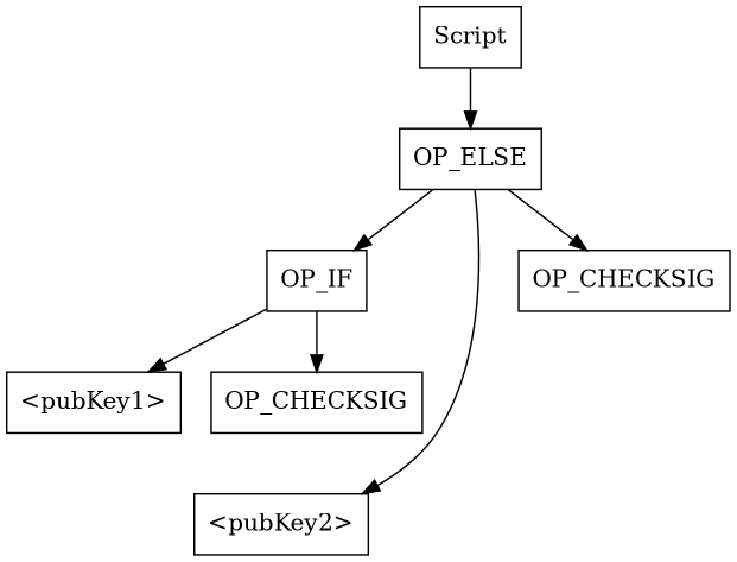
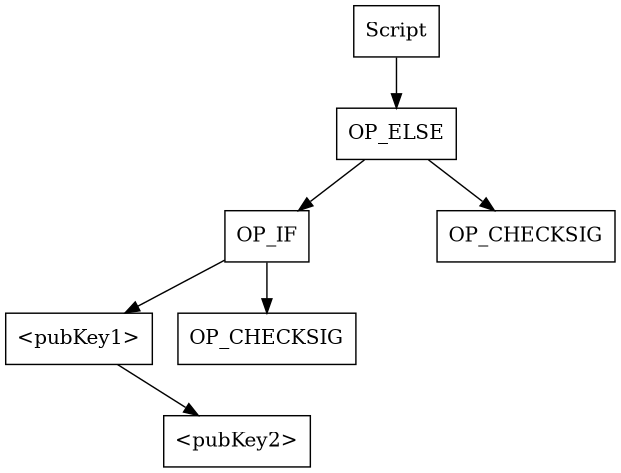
  digraph {
    node [shape=box]
    n1 [label=Script]
    n2 [label=OP_ELSE]
    n3 [label=OP_IF]
    n4 [label="<pubKey1>"]
    n5 [label=OP_CHECKSIG]
    n6 [label="<pubKey2>"]
    n7 [label=OP_CHECKSIG]
    n1 -> n2
    n2 -> n3
-   n2 -> n6
+   n4 -> n6
    n2 -> n7
    n3 -> n4
    n3 -> n5
  }
